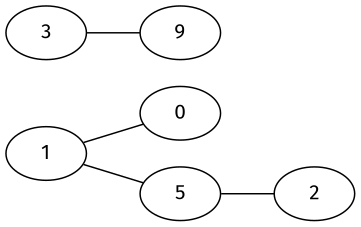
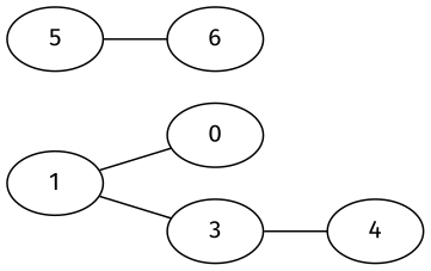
  graph {
    fontname="Fira Sans"
    rankdir=LR
    node [fillcolor=White fontname="Fira Sans" style=filled]
    edge [fontname="Fira Sans"]
    n1 [label=0]
    1
    3
-   4 [label=9]
+   4
    5
-   6 [label=2]
+   6
    1 -- n1
-   1 -- 5
+   1 -- 3
    3 -- 4
    5 -- 6
  }
